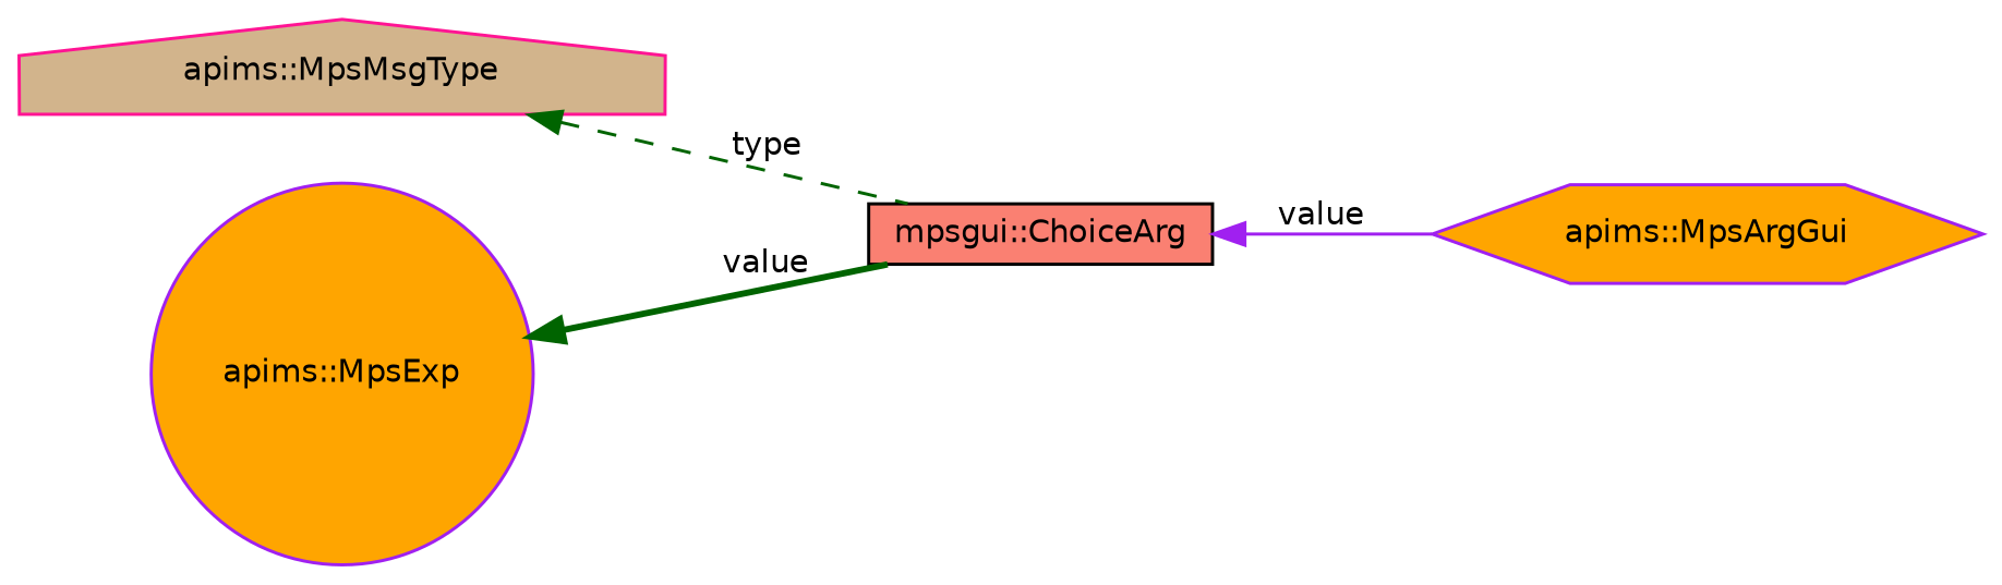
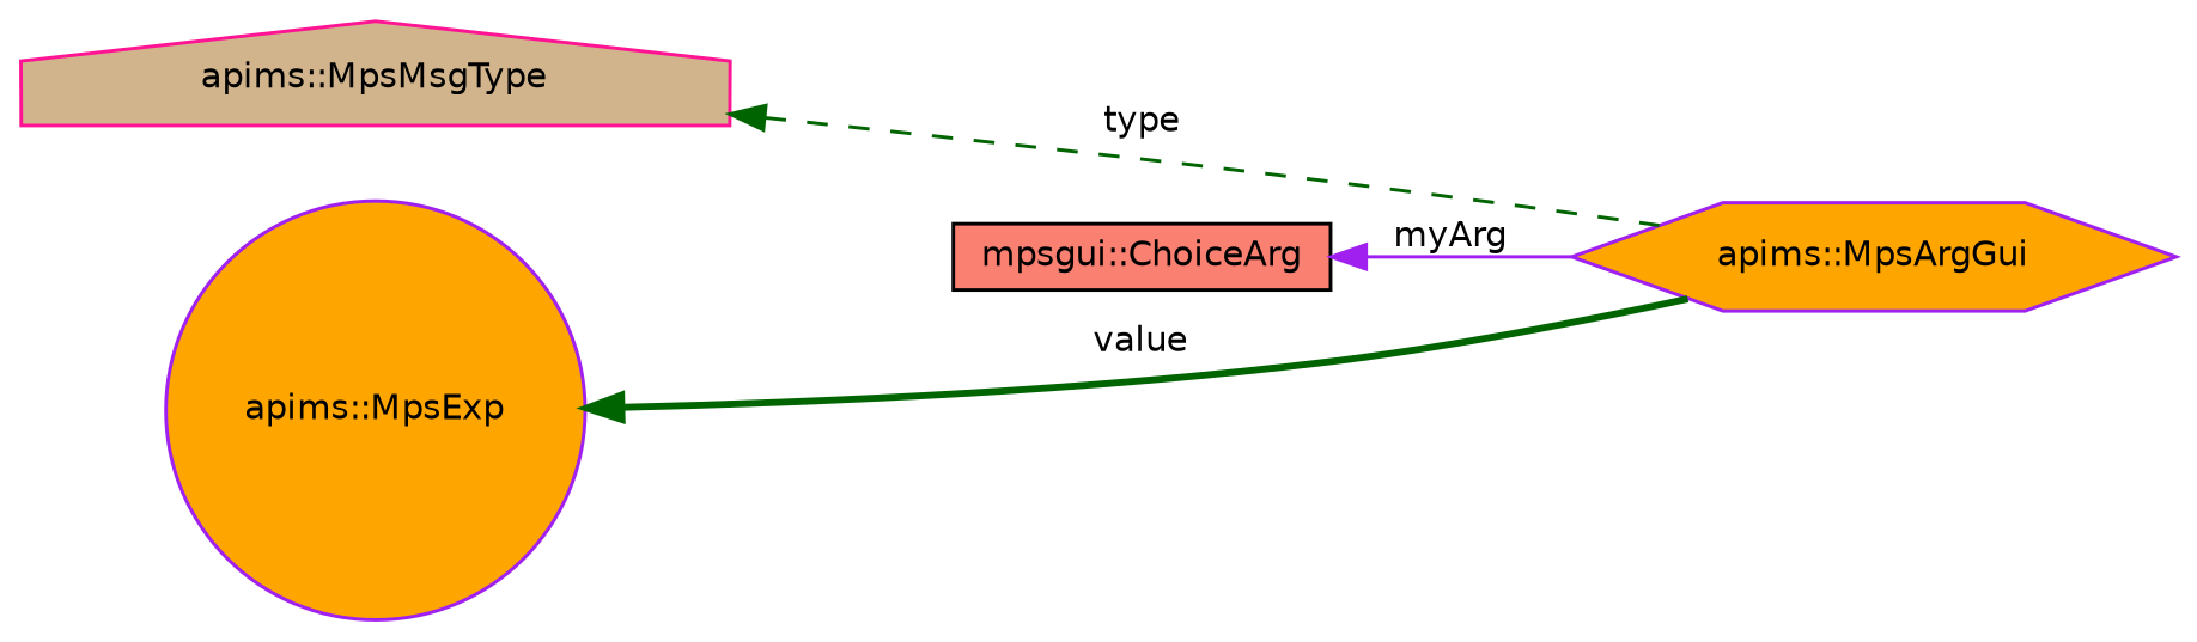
  digraph {
    rankdir=LR
    node [color=purple fillcolor=orange fontname=Helvetica fontsize=10 style=filled]
    edge [color=darkgreen dir=back fontname=Helvetica fontsize=10 labelfontname=Helvetica labelfontsize=10]
    n1 [fontcolor=black height=0.2 label="apims::MpsArgGui" shape=hexagon width=0.4]
    n2 [color=black fillcolor=salmon height=0.2 label="mpsgui::ChoiceArg" shape=box width=0.4]
    n3 [color=deeppink fillcolor=tan height=0.2 label="apims::MpsMsgType" shape=house width=0.4]
    n4 [height=0.2 label="apims::MpsExp" shape=circle width=0.4]
-   n2 -> n1 [color=purple label=value style=solid]
-   n3 -> n2 [label=type style=dashed]
-   n4 -> n2 [label=value style=bold]
+   n2 -> n1 [color=purple label=myArg style=solid]
+   n3 -> n1 [label=type style=dashed]
+   n4 -> n1 [label=value style=bold]
  }
